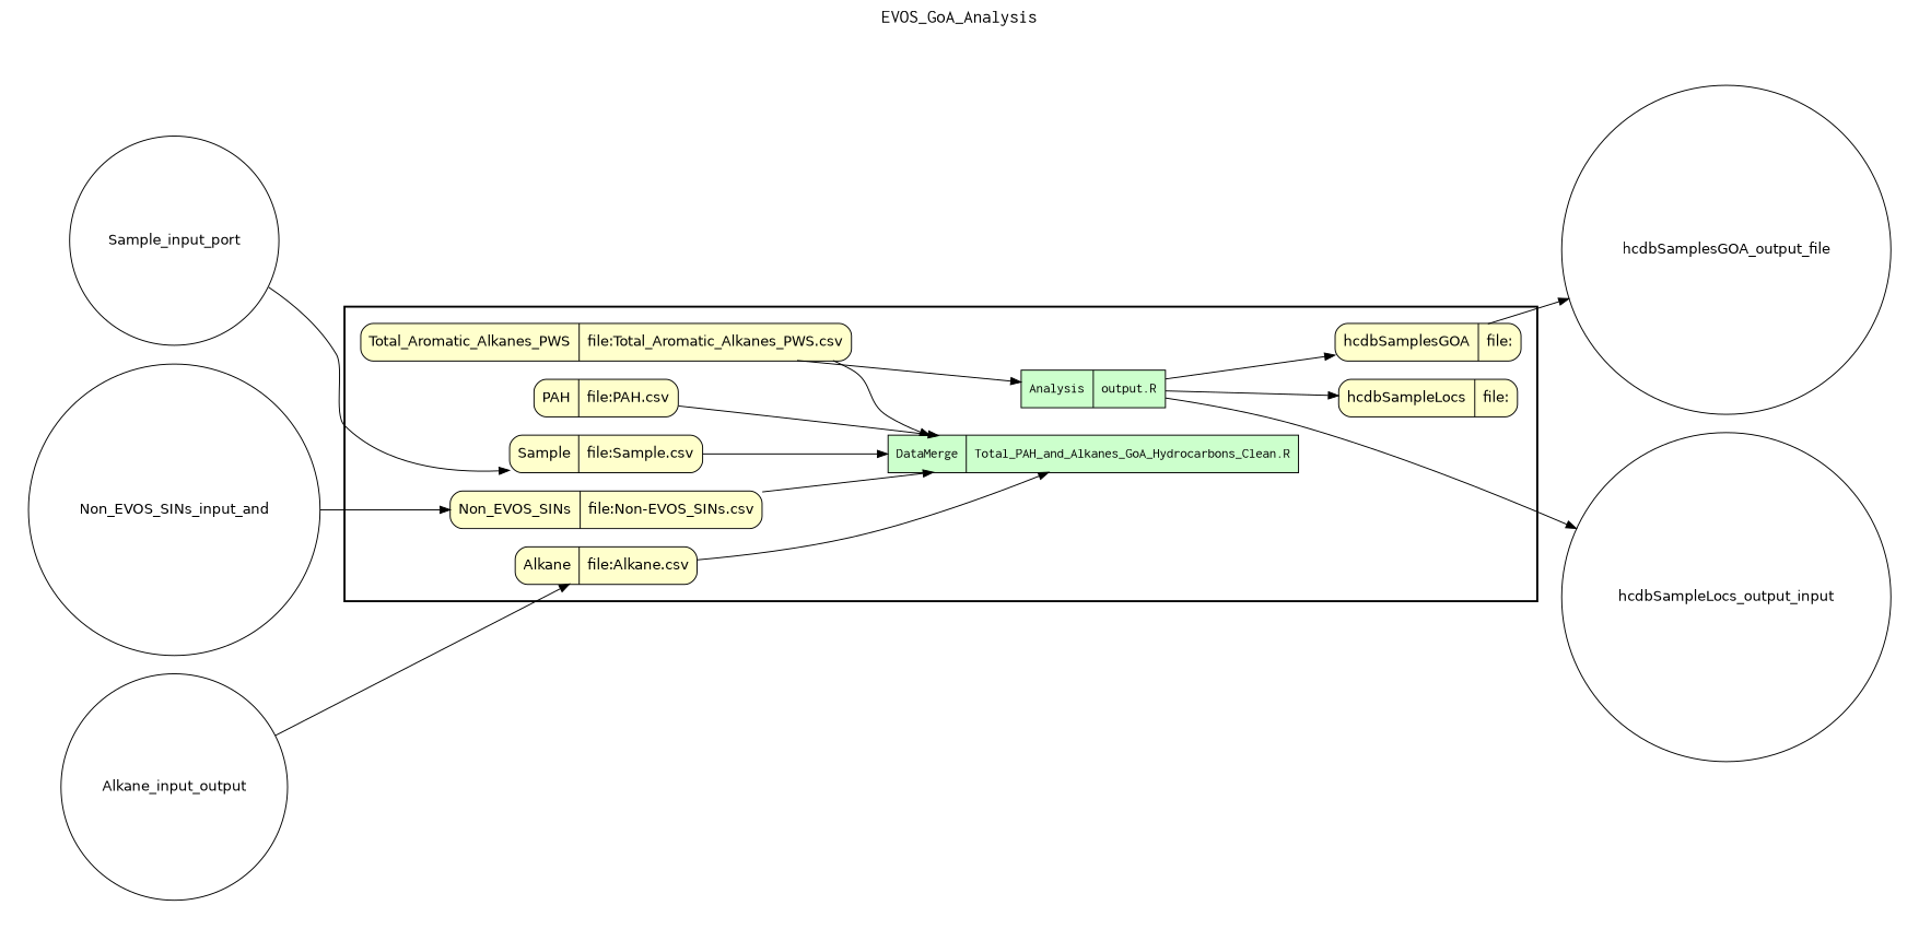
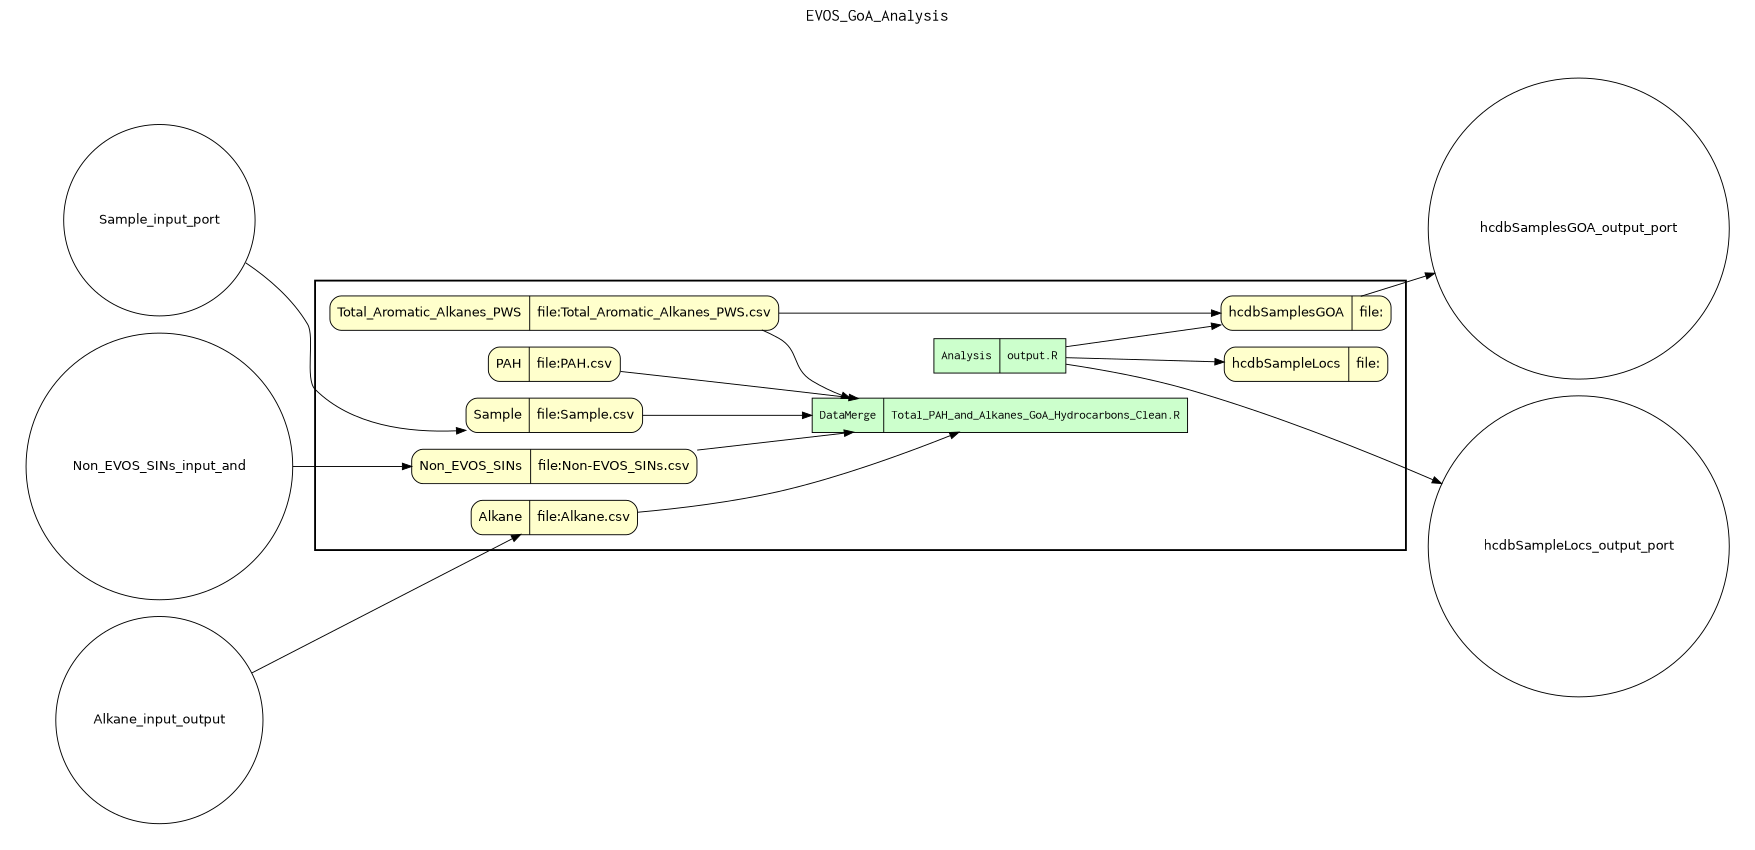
  digraph {
    fontname=Courier
    fontsize=18
    label=EVOS_GoA_Analysis
    labelloc=t
    rankdir=LR
    node [fillcolor="#FFFFCC" fontname=Helvetica peripheries=1 rankdir=LR shape=record style="rounded,filled"]
    n1 [fillcolor="#CCFFCC" fontname=Courier label="{<f0> DataMerge |<f1> Total_PAH_and_Alkanes_GoA_Hydrocarbons_Clean.R}" style=filled]
    n2 [label="{<f0> Total_Aromatic_Alkanes_PWS |<f1> file\:Total_Aromatic_Alkanes_PWS.csv}"]
    n3 [fillcolor="#CCFFCC" fontname=Courier label="{<f0> Analysis |<f1> output.R}" style=filled]
    n4 [label="{<f0> hcdbSampleLocs |<f1> file\:}"]
    n5 [label="{<f0> hcdbSamplesGOA |<f1> file\:}"]
    n6 [label="{<f0> PAH |<f1> file\:PAH.csv}"]
    n7 [label="{<f0> Sample |<f1> file\:Sample.csv}"]
    n8 [label="{<f0> Non_EVOS_SINs |<f1> file\:Non-EVOS_SINs.csv}"]
    n9 [label="{<f0> Alkane |<f1> file\:Alkane.csv}"]
    Sample_input_port [fillcolor="#FFFFFF" shape=circle width=0.2 rankdir=""]
    n11 [fillcolor="#FFFFFF" label=Non_EVOS_SINs_input_and shape=circle width=0.2 rankdir=""]
    n12 [fillcolor="#FFFFFF" label=Alkane_input_output shape=circle width=0.2 rankdir=""]
-   hcdbSampleLocs_output_port [fillcolor="#FFFFFF" shape=circle width=0.2 label=hcdbSampleLocs_output_input rankdir=""]
-   hcdbSamplesGOA_output_port [fillcolor="#FFFFFF" shape=circle width=0.2 label=hcdbSamplesGOA_output_file rankdir=""]
+   hcdbSampleLocs_output_port [fillcolor="#FFFFFF" shape=circle width=0.2 rankdir=""]
+   hcdbSamplesGOA_output_port [fillcolor="#FFFFFF" shape=circle width=0.2 rankdir=""]
    subgraph cluster_1 {
      color=black
      label=""
      penwidth=2
      subgraph cluster_2 {
        color=white
        label=""
        penwidth=2
        n1
        n2
        n3
        n4
        n5
        n6
        n7
        n8
        n9
      }
    }
    subgraph cluster_3 {
      color=white
      label=""
      subgraph cluster_4 {
        color=white
        label=""
        hcdbSampleLocs_output_port
        hcdbSamplesGOA_output_port
      }
    }
    subgraph cluster_5 {
      color=white
      label=""
      subgraph cluster_6 {
        color=white
        label=""
        Sample_input_port
        n11
        n12
      }
    }
    n2 -> n1
-   n2 -> n3
+   n2 -> n5
    n3 -> n4
    n3 -> n5
    n3 -> hcdbSampleLocs_output_port
    n5 -> hcdbSamplesGOA_output_port
    n6 -> n1
    n7 -> n1
    n8 -> n1
    n9 -> n1
    Sample_input_port -> n7
    n11 -> n8
    n12 -> n9
  }
